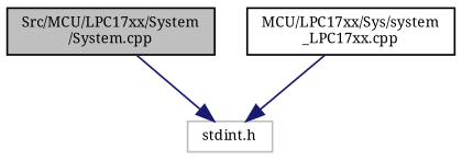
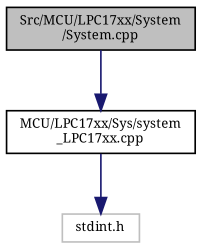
  digraph {
    fontname="Noto Serif"
    node [color=black fillcolor=white fontname="Noto Serif" fontsize=8 shape=record style=filled]
    edge [color=midnightblue fontname="Noto Serif" fontsize=8 labelfontname=Sans labelfontsize=8 style=solid]
    n1 [fillcolor=grey75 fontcolor=black height=0.2 label="Src/MCU/LPC17xx/System\l/System.cpp" width=0.4]
    n2 [height=0.2 label="MCU/LPC17xx/Sys/system\l_LPC17xx.cpp" width=0.4]
    n3 [color=grey75 height=0.2 label="stdint.h" width=0.4]
-   n1 -> n3
+   n1 -> n2
    n2 -> n3
  }
